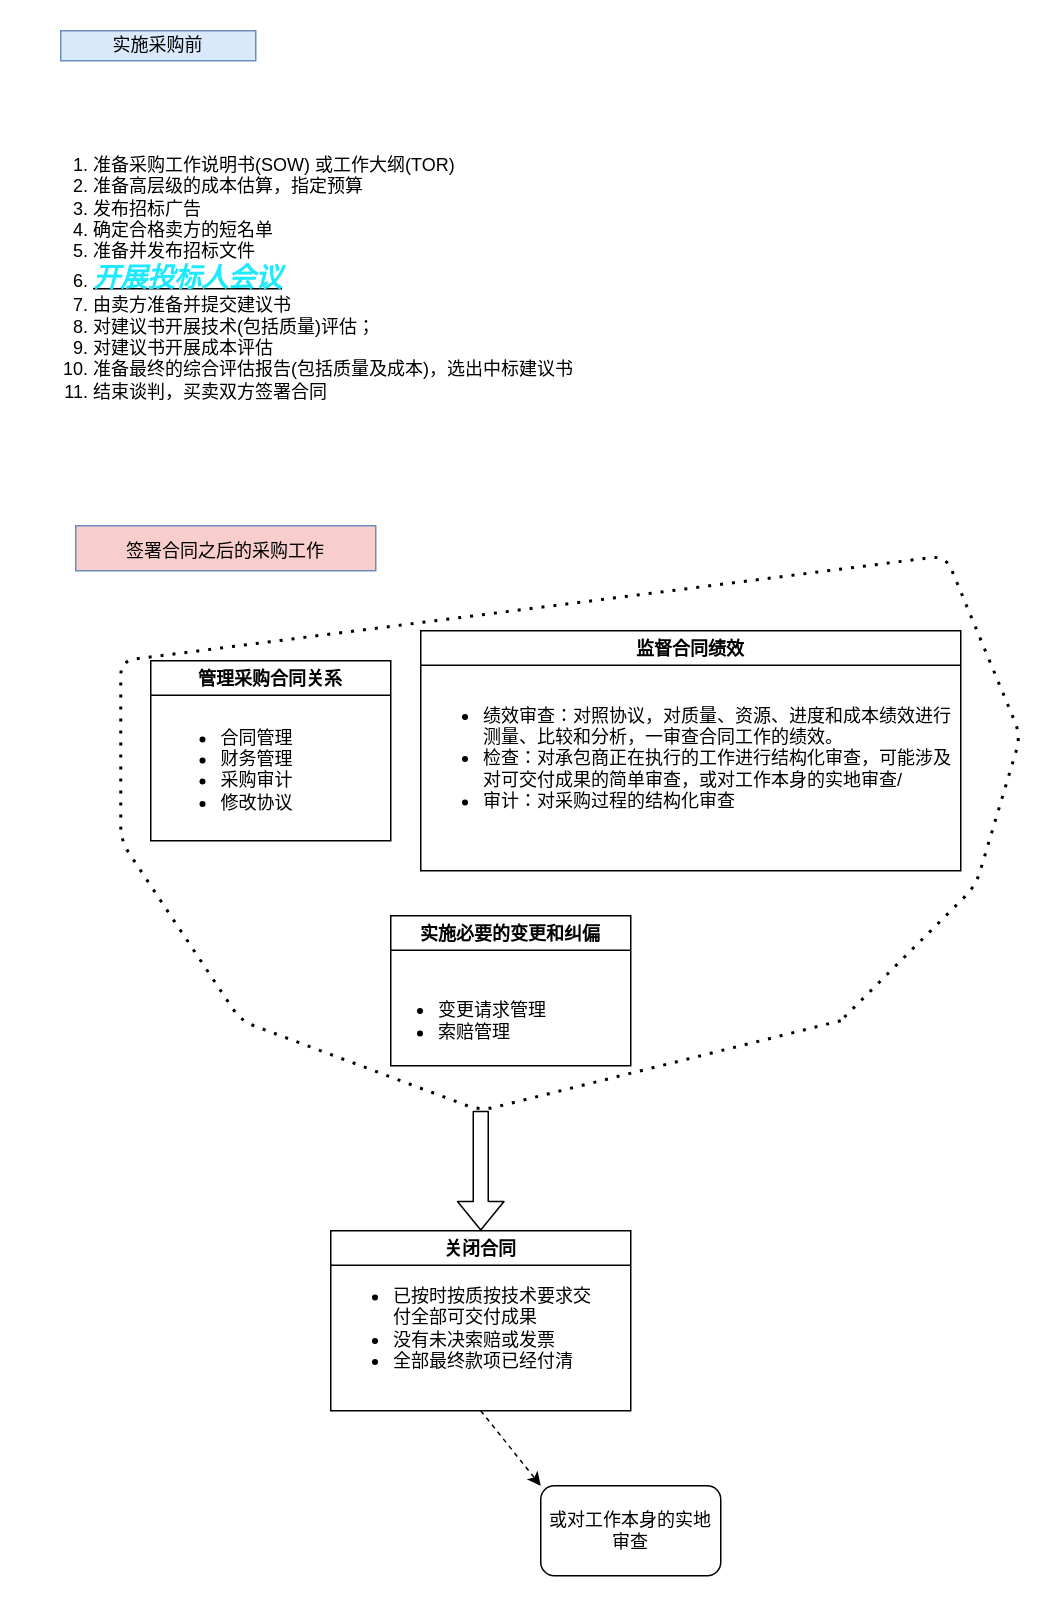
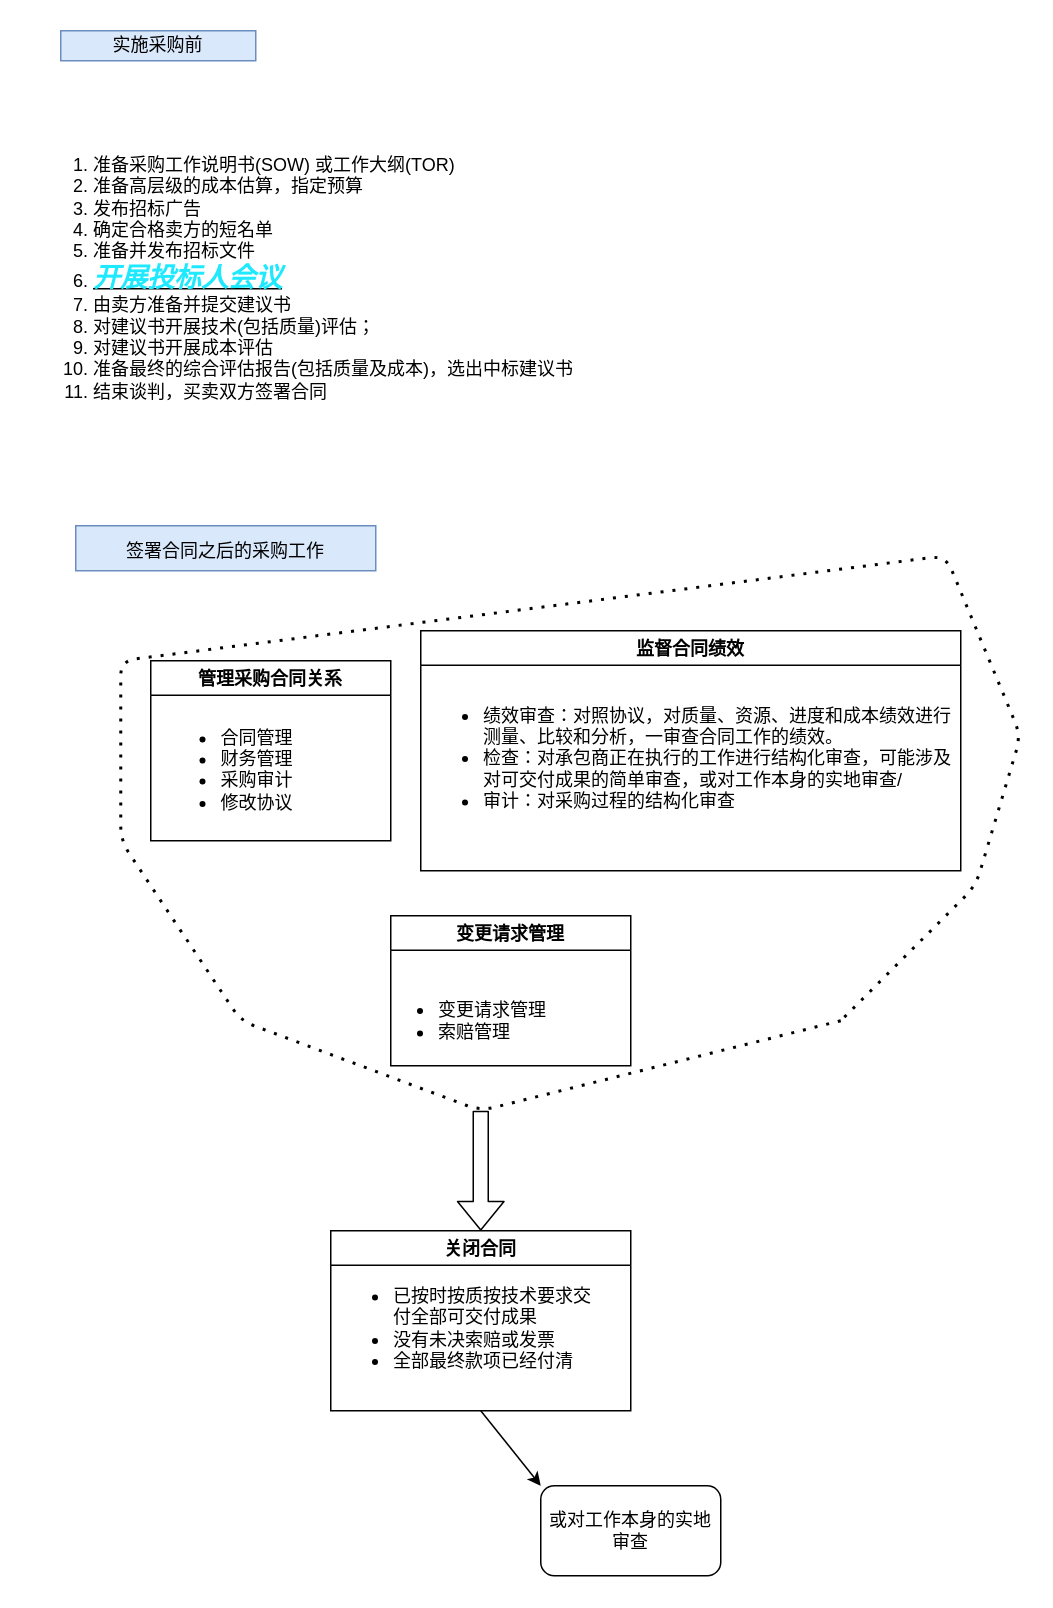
  <mxCell id="0" />
  <mxCell id="1" parent="0" />
  <mxCell id="2" value="实施采购前" style="rounded=0;whiteSpace=wrap;html=1;fillColor=#dae8fc;strokeColor=#6c8ebf;" vertex="1" parent="1"><mxGeometry x="40" y="20" width="130" height="20" as="geometry" /></mxCell>
  <mxCell id="3" value="&lt;ol&gt;&lt;li&gt;准备采购工作说明书(SOW) 或工作大纲(TOR)&lt;/li&gt;&lt;li&gt;准备高层级的成本估算，指定预算&lt;/li&gt;&lt;li&gt;发布招标广告&lt;/li&gt;&lt;li&gt;确定合格卖方的短名单&lt;/li&gt;&lt;li&gt;准备并发布招标文件&lt;/li&gt;&lt;li&gt;&lt;b&gt;&lt;i&gt;&lt;u&gt;&lt;font color=&quot;#1fe9ff&quot; style=&quot;font-size: 18px&quot;&gt;开展投标人会议&lt;/font&gt;&lt;/u&gt;&lt;/i&gt;&lt;/b&gt;&lt;/li&gt;&lt;li&gt;由卖方准备并提交建议书&lt;/li&gt;&lt;li&gt;对建议书开展技术(包括质量)评估；&lt;/li&gt;&lt;li&gt;对建议书开展成本评估&lt;/li&gt;&lt;li&gt;准备最终的综合评估报告(包括质量及成本)，选出中标建议书&lt;/li&gt;&lt;li&gt;结束谈判，买卖双方签署合同&lt;/li&gt;&lt;/ol&gt;" style="text;strokeColor=none;fillColor=none;html=1;whiteSpace=wrap;verticalAlign=middle;overflow=hidden;" vertex="1" parent="1"><mxGeometry x="20" y="50" width="410" height="270" as="geometry" /></mxCell>
- <mxCell id="4" value="&lt;font color=&quot;#000000&quot; style=&quot;font-size: 12px&quot;&gt;签署合同之后的采购工作&lt;/font&gt;" style="rounded=0;whiteSpace=wrap;html=1;fontSize=18;fillColor=#f8cecc;strokeColor=#6c8ebf;" vertex="1" parent="1"><mxGeometry x="50" y="350" width="200" height="30" as="geometry" /></mxCell>
+ <mxCell id="4" value="&lt;font color=&quot;#000000&quot; style=&quot;font-size: 12px&quot;&gt;签署合同之后的采购工作&lt;/font&gt;" style="rounded=0;whiteSpace=wrap;html=1;fontSize=18;fillColor=#dae8fc;strokeColor=#6c8ebf;" vertex="1" parent="1"><mxGeometry x="50" y="350" width="200" height="30" as="geometry" /></mxCell>
  <mxCell id="5" value="管理采购合同关系" style="swimlane;fontSize=12;fontColor=#000000;" vertex="1" parent="1"><mxGeometry x="100" y="440" width="160" height="120" as="geometry" /></mxCell>
  <mxCell id="6" value="&lt;ul&gt;&lt;li&gt;合同管理&lt;/li&gt;&lt;li&gt;财务管理&lt;/li&gt;&lt;li&gt;采购审计&lt;/li&gt;&lt;li&gt;修改协议&lt;/li&gt;&lt;/ul&gt;" style="text;strokeColor=none;fillColor=none;html=1;whiteSpace=wrap;verticalAlign=middle;overflow=hidden;fontSize=12;fontColor=#000000;" vertex="1" parent="5"><mxGeometry x="5" y="30" width="100" height="80" as="geometry" /></mxCell>
  <mxCell id="7" value="监督合同绩效" style="swimlane;fontSize=12;fontColor=#000000;" vertex="1" parent="1"><mxGeometry x="280" y="420" width="360" height="160" as="geometry" /></mxCell>
  <mxCell id="8" value="&lt;ul&gt;&lt;li&gt;绩效审查：对照协议，对质量、资源、进度和成本绩效进行测量、比较和分析，一审查合同工作的绩效。&lt;/li&gt;&lt;li&gt;检查：对承包商正在执行的工作进行结构化审查，可能涉及对可交付成果的简单审查，或对工作本身的实地审查/&lt;/li&gt;&lt;li&gt;审计：对采购过程的结构化审查&lt;/li&gt;&lt;/ul&gt;" style="text;strokeColor=none;fillColor=none;html=1;whiteSpace=wrap;verticalAlign=middle;overflow=hidden;fontSize=12;fontColor=#000000;" vertex="1" parent="7"><mxGeometry y="30" width="360" height="110" as="geometry" /></mxCell>
- <mxCell id="9" value="实施必要的变更和纠偏" style="swimlane;fontSize=12;fontColor=#000000;" vertex="1" parent="1"><mxGeometry x="260" y="610" width="160" height="100" as="geometry" /></mxCell>
+ <mxCell id="9" value="变更请求管理" style="swimlane;fontSize=12;fontColor=#000000;" vertex="1" parent="1"><mxGeometry x="260" y="610" width="160" height="100" as="geometry" /></mxCell>
  <mxCell id="10" value="&lt;ul&gt;&lt;li&gt;变更请求管理&lt;/li&gt;&lt;li&gt;索赔管理&lt;/li&gt;&lt;/ul&gt;" style="text;strokeColor=none;fillColor=none;html=1;whiteSpace=wrap;verticalAlign=middle;overflow=hidden;fontSize=12;fontColor=#000000;" vertex="1" parent="9"><mxGeometry x="-10" y="30" width="140" height="80" as="geometry" /></mxCell>
- <mxCell id="11" style="edgeStyle=none;html=1;exitX=0.5;exitY=1;exitDx=0;exitDy=0;entryX=0;entryY=0;entryDx=0;entryDy=0;fontSize=12;fontColor=#000000;dashed=1;" edge="1" parent="1" source="12" target="16"><mxGeometry relative="1" as="geometry" /></mxCell>
+ <mxCell id="11" style="edgeStyle=none;html=1;exitX=0.5;exitY=1;exitDx=0;exitDy=0;entryX=0;entryY=0;entryDx=0;entryDy=0;fontSize=12;fontColor=#000000;" edge="1" parent="1" source="12" target="16"><mxGeometry relative="1" as="geometry" /></mxCell>
  <mxCell id="12" value="关闭合同" style="swimlane;fontSize=12;fontColor=#000000;" vertex="1" parent="1"><mxGeometry x="220" y="820" width="200" height="120" as="geometry" /></mxCell>
  <mxCell id="13" value="&lt;ul&gt;&lt;li&gt;已按时按质按技术要求交付全部可交付成果&lt;/li&gt;&lt;li&gt;没有未决索赔或发票&lt;/li&gt;&lt;li&gt;全部最终款项已经付清&lt;/li&gt;&lt;/ul&gt;" style="text;strokeColor=none;fillColor=none;html=1;whiteSpace=wrap;verticalAlign=middle;overflow=hidden;fontSize=12;fontColor=#000000;" vertex="1" parent="12"><mxGeometry y="20" width="180" height="90" as="geometry" /></mxCell>
  <mxCell id="14" value="" style="endArrow=none;dashed=1;html=1;dashPattern=1 3;strokeWidth=2;fontSize=12;fontColor=#000000;" edge="1" parent="1"><mxGeometry width="50" height="50" relative="1" as="geometry"><mxPoint x="560" y="680" as="sourcePoint" /><mxPoint x="560" y="680" as="targetPoint" /><Array as="points"><mxPoint x="320" y="740" /><mxPoint x="160" y="680" /><mxPoint x="80" y="560" /><mxPoint x="80" y="440" /><mxPoint x="630" y="370" /><mxPoint x="680" y="490" /><mxPoint x="650" y="590" /></Array></mxGeometry></mxCell>
  <mxCell id="15" value="" style="shape=flexArrow;endArrow=classic;html=1;fontSize=12;fontColor=#000000;entryX=0.5;entryY=0;entryDx=0;entryDy=0;" edge="1" parent="1" target="12"><mxGeometry width="50" height="50" relative="1" as="geometry"><mxPoint x="320" y="740" as="sourcePoint" /><mxPoint x="160" y="770" as="targetPoint" /></mxGeometry></mxCell>
  <mxCell id="16" value="或对工作本身的实地审查" style="rounded=1;whiteSpace=wrap;html=1;fontSize=12;fontColor=#000000;" vertex="1" parent="1"><mxGeometry x="360" y="990" width="120" height="60" as="geometry" /></mxCell>
